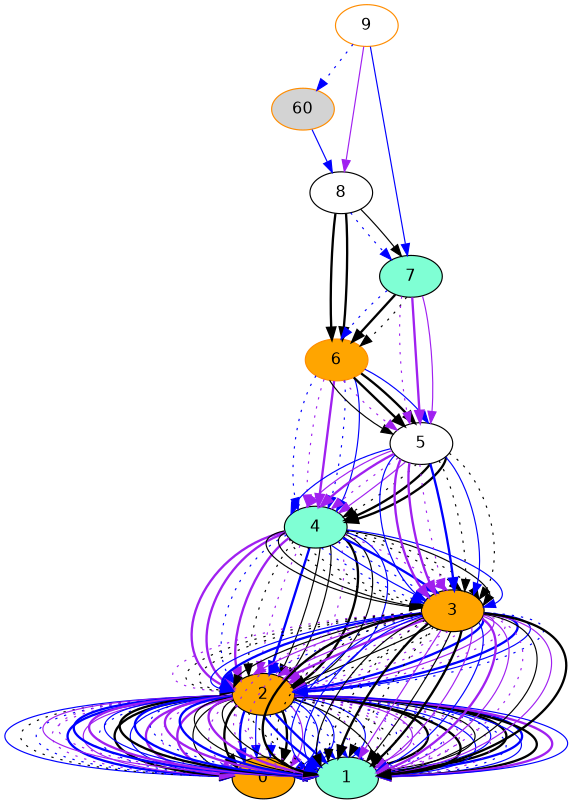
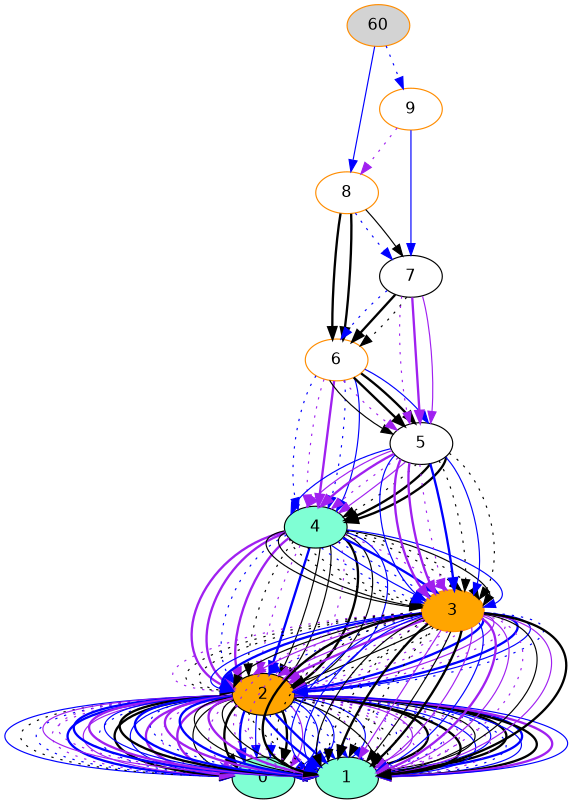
  digraph {
    fontname="DejaVu Sans"
    node [color=black fillcolor=white fontname="DejaVu Sans" style=filled]
    edge [color=blue fontname="DejaVu Sans" style=dotted]
    n1 [color=darkorange fillcolor=lightgrey label=60]
-   8
+   8 [color=darkorange]
    9 [color=darkorange]
-   6 [color=darkorange fillcolor=orange]
-   7 [fillcolor=aquamarine]
+   6 [color=darkorange]
+   7
    4 [fillcolor=aquamarine]
    5
    2 [fillcolor=orange]
-   3 [fillcolor=orange]
-   0 [fillcolor=orange]
+   3 [color=darkorange fillcolor=orange]
+   0 [fillcolor=aquamarine]
    1 [fillcolor=aquamarine]
    n1 -> 8 [style=solid]
-   9 -> n1
+   n1 -> 9
    8 -> 6 [color=black style=bold]
    8 -> 6 [color=black style=bold]
    8 -> 7
    8 -> 7 [color=black style=solid]
-   9 -> 8 [color=purple style=solid]
+   9 -> 8 [color=purple]
    9 -> 7 [style=solid]
    6 -> 4
    6 -> 4 [color=purple]
    6 -> 4 [color=purple style=bold]
    6 -> 4
    6 -> 4 [style=solid]
    6 -> 5 [color=black style=solid]
    6 -> 5 [color=purple]
    6 -> 5 [color=black style=bold]
    6 -> 5 [color=black style=bold]
    6 -> 5 [style=solid]
    7 -> 6
    7 -> 6 [color=black style=bold]
    7 -> 6 [color=black]
    7 -> 5 [color=purple]
    7 -> 5 [color=purple style=bold]
    7 -> 5 [color=purple style=solid]
    4 -> 2 [color=purple style=bold]
    4 -> 2 [color=purple style=bold]
    4 -> 2
    4 -> 2 [color=purple style=bold]
    4 -> 2 [color=black]
    4 -> 2 [color=purple]
    4 -> 2 [style=bold]
    4 -> 2 [color=black style=solid]
    4 -> 2 [color=black style=solid]
    4 -> 2 [color=purple]
    4 -> 2 [color=black style=bold]
    4 -> 2 [color=black style=solid]
    4 -> 2 [style=solid]
    4 -> 3 [color=black style=solid]
    4 -> 3 [color=black style=solid]
    4 -> 3 [color=black]
    4 -> 3 [color=black]
    4 -> 3
    4 -> 3 [style=solid]
    4 -> 3
    4 -> 3 [style=bold]
    4 -> 3 [color=purple]
    4 -> 3 [color=black]
    4 -> 3 [color=black]
    4 -> 3 [color=black style=solid]
    4 -> 3 [style=solid]
    5 -> 4 [style=solid]
    5 -> 4 [color=purple style=solid]
    5 -> 4 [color=purple style=bold]
    5 -> 4 [color=purple]
    5 -> 4 [color=purple style=solid]
    5 -> 4 [color=black]
    5 -> 4 [color=black style=bold]
    5 -> 4 [color=black style=bold]
    5 -> 3 [style=solid]
    5 -> 3 [color=purple style=bold]
    5 -> 3 [color=purple style=bold]
    5 -> 3 [color=purple]
    5 -> 3 [style=bold]
    5 -> 3 [color=black]
    5 -> 3 [style=solid]
    5 -> 3 [color=black]
    2 -> 0 [style=solid]
    2 -> 0 [color=black]
    2 -> 0
    2 -> 0 [color=purple]
    2 -> 0 [style=bold]
    2 -> 0 [color=purple style=solid]
    2 -> 0
    2 -> 0 [color=black style=bold]
    2 -> 0 [style=solid]
    2 -> 0 [color=purple style=bold]
    2 -> 0 [color=purple]
    2 -> 0 [color=purple style=bold]
    2 -> 0 [color=black style=solid]
    2 -> 0 [color=purple]
    2 -> 0 [color=black style=bold]
    2 -> 0 [style=bold]
    2 -> 0 [style=solid]
    2 -> 0
    2 -> 0 [color=black style=bold]
    2 -> 0 [color=purple style=solid]
    2 -> 0 [style=solid]
    2 -> 0 [style=solid]
    2 -> 0 [color=purple]
    2 -> 0 [style=solid]
    2 -> 0 [color=purple]
    2 -> 0
    2 -> 0 [color=purple style=solid]
    2 -> 0 [color=black style=bold]
    2 -> 0
    2 -> 0 [color=purple]
    2 -> 0 [color=black style=solid]
    2 -> 0 [style=solid]
    2 -> 0 [color=black style=bold]
    2 -> 0 [style=bold]
    2 -> 1 [color=purple style=solid]
    2 -> 1 [color=purple]
    2 -> 1 [style=bold]
    2 -> 1 [color=purple style=bold]
    2 -> 1 [style=solid]
    2 -> 1 [color=black style=bold]
    2 -> 1 [style=bold]
    2 -> 1
    2 -> 1 [color=purple style=bold]
    2 -> 1 [style=bold]
    2 -> 1 [color=black style=solid]
    2 -> 1 [color=purple style=bold]
    2 -> 1 [color=black style=solid]
    2 -> 1 [color=purple]
    2 -> 1 [color=black]
    2 -> 1 [style=bold]
    2 -> 1 [style=bold]
    2 -> 1
    2 -> 1
    2 -> 1
    2 -> 1 [color=black style=solid]
    2 -> 1 [color=black]
    2 -> 1 [color=black]
    2 -> 1 [color=purple]
    2 -> 1 [color=purple]
    2 -> 1 [color=purple]
    2 -> 1 [color=black style=bold]
    2 -> 1 [style=solid]
    2 -> 1 [color=purple]
    2 -> 1
    2 -> 1 [style=solid]
    2 -> 1 [color=black style=bold]
    2 -> 1 [color=purple style=bold]
    2 -> 1 [style=solid]
    3 -> 2 [color=purple]
    3 -> 2 [color=black]
    3 -> 2 [color=black]
    3 -> 2 [style=solid]
    3 -> 2 [style=bold]
    3 -> 2 [color=black style=solid]
    3 -> 2 [color=purple style=solid]
    3 -> 2
    3 -> 2 [color=purple style=solid]
    3 -> 2 [color=purple style=bold]
    3 -> 2 [color=purple]
    3 -> 2 [color=black style=solid]
    3 -> 2 [color=black]
    3 -> 2 [color=purple]
    3 -> 2 [color=purple]
    3 -> 2 [style=bold]
    3 -> 2 [color=purple style=solid]
    3 -> 2 [color=purple]
    3 -> 2 [style=bold]
    3 -> 2 [style=solid]
    3 -> 2
    3 -> 1 [color=purple]
    3 -> 1 [color=purple]
    3 -> 1 [color=black style=bold]
    3 -> 1 [color=black]
    3 -> 1 [style=solid]
    3 -> 1 [style=solid]
    3 -> 1 [color=black style=solid]
    3 -> 1 [color=black]
    3 -> 1 [color=black style=bold]
    3 -> 1 [color=black]
    3 -> 1 [color=purple style=solid]
    3 -> 1 [color=black style=solid]
    3 -> 1 [color=black style=bold]
    3 -> 1 [color=purple style=solid]
    3 -> 1 [style=solid]
    3 -> 1 [color=purple style=bold]
    3 -> 1 [color=purple style=solid]
    3 -> 1 [color=purple]
    3 -> 1 [color=black style=solid]
    3 -> 1 [color=purple style=solid]
    3 -> 1 [color=black style=bold]
  }
